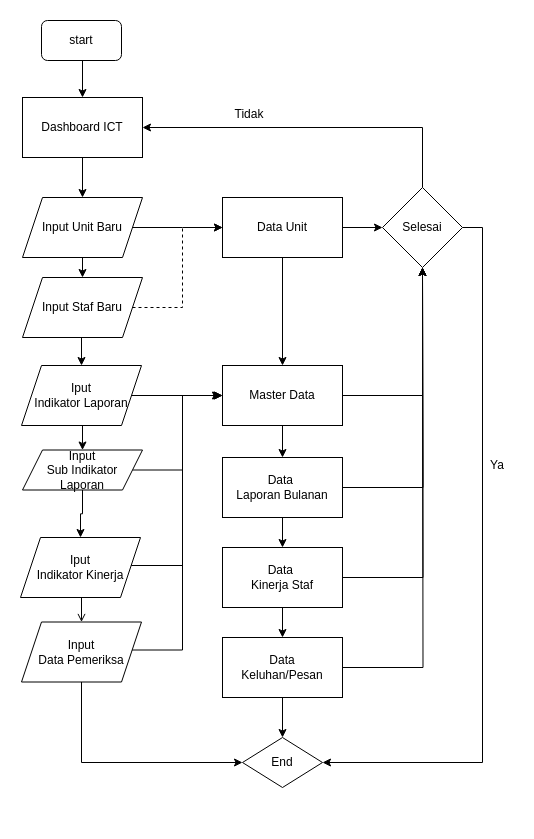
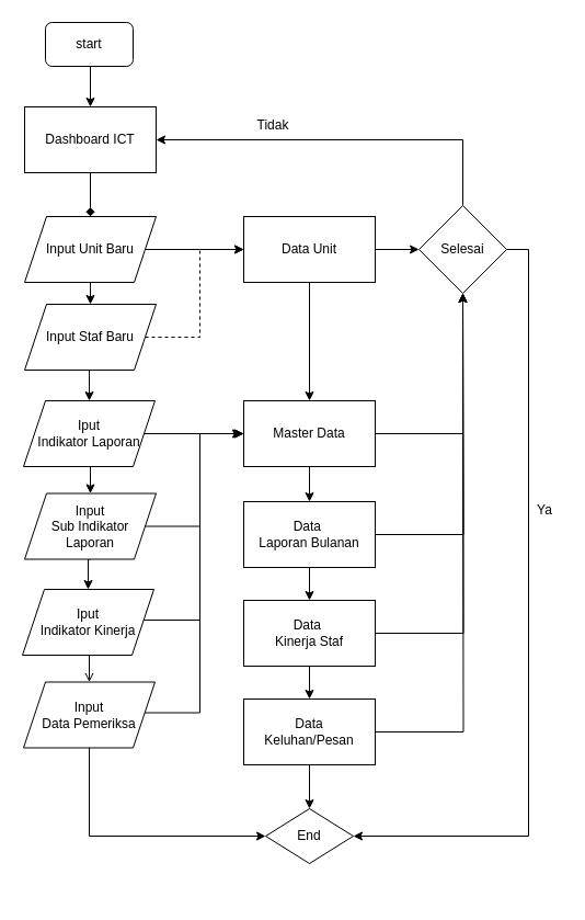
  <mxCell id="0" />
  <mxCell id="1" parent="0" />
  <mxCell id="2" value="" style="group" vertex="1" connectable="0" parent="1"><mxGeometry x="20" y="20" width="492" height="797" as="geometry" /></mxCell>
  <mxCell id="3" style="edgeStyle=orthogonalEdgeStyle;rounded=0;orthogonalLoop=1;jettySize=auto;html=1;exitX=0.5;exitY=1;exitDx=0;exitDy=0;entryX=0.5;entryY=0;entryDx=0;entryDy=0;" edge="1" parent="2" source="4" target="6"><mxGeometry relative="1" as="geometry" /></mxCell>
  <mxCell id="4" value="start" style="rounded=1;whiteSpace=wrap;html=1;" vertex="1" parent="2"><mxGeometry x="21" width="80" height="40" as="geometry" /></mxCell>
- <mxCell id="5" style="edgeStyle=orthogonalEdgeStyle;rounded=0;orthogonalLoop=1;jettySize=auto;html=1;exitX=0.5;exitY=1;exitDx=0;exitDy=0;entryX=0.5;entryY=0;entryDx=0;entryDy=0;" edge="1" parent="2" source="6" target="9"><mxGeometry relative="1" as="geometry" /></mxCell>
+ <mxCell id="5" style="edgeStyle=orthogonalEdgeStyle;rounded=0;orthogonalLoop=1;jettySize=auto;html=1;exitX=0.5;exitY=1;exitDx=0;exitDy=0;entryX=0.5;entryY=0;entryDx=0;entryDy=0;endArrow=diamond;" edge="1" parent="2" source="6" target="9"><mxGeometry relative="1" as="geometry" /></mxCell>
  <mxCell id="6" value="Dashboard ICT" style="rounded=0;whiteSpace=wrap;html=1;" vertex="1" parent="2"><mxGeometry x="2" y="77" width="120" height="60" as="geometry" /></mxCell>
  <mxCell id="7" style="edgeStyle=orthogonalEdgeStyle;rounded=0;orthogonalLoop=1;jettySize=auto;html=1;exitX=0.5;exitY=1;exitDx=0;exitDy=0;entryX=0.5;entryY=0;entryDx=0;entryDy=0;" edge="1" parent="2" source="9" target="12"><mxGeometry relative="1" as="geometry" /></mxCell>
  <mxCell id="8" style="edgeStyle=orthogonalEdgeStyle;rounded=0;orthogonalLoop=1;jettySize=auto;html=1;exitX=1;exitY=0.5;exitDx=0;exitDy=0;" edge="1" parent="2" source="9"><mxGeometry relative="1" as="geometry"><mxPoint x="202" y="207" as="targetPoint" /></mxGeometry></mxCell>
  <mxCell id="9" value="Input Unit Baru" style="shape=parallelogram;perimeter=parallelogramPerimeter;whiteSpace=wrap;html=1;fixedSize=1;" vertex="1" parent="2"><mxGeometry x="2" y="177" width="120" height="60" as="geometry" /></mxCell>
  <mxCell id="10" style="edgeStyle=orthogonalEdgeStyle;rounded=0;orthogonalLoop=1;jettySize=auto;html=1;exitX=1;exitY=0.5;exitDx=0;exitDy=0;entryX=0;entryY=0.5;entryDx=0;entryDy=0;dashed=1;" edge="1" parent="2" source="12" target="15"><mxGeometry relative="1" as="geometry" /></mxCell>
  <mxCell id="11" style="edgeStyle=orthogonalEdgeStyle;rounded=0;orthogonalLoop=1;jettySize=auto;html=1;exitX=0.5;exitY=1;exitDx=0;exitDy=0;entryX=0.5;entryY=0;entryDx=0;entryDy=0;" edge="1" parent="2" source="12" target="18"><mxGeometry relative="1" as="geometry" /></mxCell>
  <mxCell id="12" value="Input Staf Baru" style="shape=parallelogram;perimeter=parallelogramPerimeter;whiteSpace=wrap;html=1;fixedSize=1;" vertex="1" parent="2"><mxGeometry x="2" y="257" width="120" height="60" as="geometry" /></mxCell>
  <mxCell id="13" style="edgeStyle=orthogonalEdgeStyle;rounded=0;orthogonalLoop=1;jettySize=auto;html=1;exitX=1;exitY=0.5;exitDx=0;exitDy=0;entryX=0;entryY=0.5;entryDx=0;entryDy=0;" edge="1" parent="2" source="15" target="32"><mxGeometry relative="1" as="geometry" /></mxCell>
  <mxCell id="14" style="edgeStyle=orthogonalEdgeStyle;rounded=0;orthogonalLoop=1;jettySize=auto;html=1;exitX=0.5;exitY=1;exitDx=0;exitDy=0;entryX=0.5;entryY=0;entryDx=0;entryDy=0;" edge="1" parent="2" source="15" target="30"><mxGeometry relative="1" as="geometry" /></mxCell>
  <mxCell id="15" value="Data Unit" style="rounded=0;whiteSpace=wrap;html=1;" vertex="1" parent="2"><mxGeometry x="202" y="177" width="120" height="60" as="geometry" /></mxCell>
  <mxCell id="16" style="edgeStyle=orthogonalEdgeStyle;rounded=0;orthogonalLoop=1;jettySize=auto;html=1;exitX=0.5;exitY=1;exitDx=0;exitDy=0;entryX=0.5;entryY=0;entryDx=0;entryDy=0;" edge="1" parent="2" source="18" target="21"><mxGeometry relative="1" as="geometry" /></mxCell>
  <mxCell id="17" style="edgeStyle=orthogonalEdgeStyle;rounded=0;orthogonalLoop=1;jettySize=auto;html=1;exitX=1;exitY=0.5;exitDx=0;exitDy=0;" edge="1" parent="2" source="18" target="30"><mxGeometry relative="1" as="geometry" /></mxCell>
  <mxCell id="18" value="Iput&lt;div&gt;Indikator Laporan&lt;/div&gt;" style="shape=parallelogram;perimeter=parallelogramPerimeter;whiteSpace=wrap;html=1;fixedSize=1;" vertex="1" parent="2"><mxGeometry x="1" y="345" width="120" height="60" as="geometry" /></mxCell>
  <mxCell id="19" style="edgeStyle=orthogonalEdgeStyle;rounded=0;orthogonalLoop=1;jettySize=auto;html=1;exitX=0.5;exitY=1;exitDx=0;exitDy=0;entryX=0.5;entryY=0;entryDx=0;entryDy=0;" edge="1" parent="2" source="21" target="24"><mxGeometry relative="1" as="geometry" /></mxCell>
  <mxCell id="20" style="edgeStyle=orthogonalEdgeStyle;rounded=0;orthogonalLoop=1;jettySize=auto;html=1;exitX=1;exitY=0.5;exitDx=0;exitDy=0;entryX=0;entryY=0.5;entryDx=0;entryDy=0;" edge="1" parent="2" source="21" target="30"><mxGeometry relative="1" as="geometry" /></mxCell>
- <mxCell id="21" value="Input&lt;div&gt;Sub Indikator Laporan&lt;/div&gt;" style="shape=parallelogram;perimeter=parallelogramPerimeter;whiteSpace=wrap;html=1;fixedSize=1;" vertex="1" parent="2"><mxGeometry x="2" y="429.5" width="120" height="40" as="geometry" /></mxCell>
+ <mxCell id="21" value="Input&lt;div&gt;Sub Indikator Laporan&lt;/div&gt;" style="shape=parallelogram;perimeter=parallelogramPerimeter;whiteSpace=wrap;html=1;fixedSize=1;" vertex="1" parent="2"><mxGeometry x="2" y="429.5" width="120" height="60" as="geometry" /></mxCell>
  <mxCell id="22" style="edgeStyle=orthogonalEdgeStyle;rounded=0;orthogonalLoop=1;jettySize=auto;html=1;exitX=0.5;exitY=1;exitDx=0;exitDy=0;entryX=0.5;entryY=0;entryDx=0;entryDy=0;endArrow=open;" edge="1" parent="2" source="24" target="27"><mxGeometry relative="1" as="geometry" /></mxCell>
  <mxCell id="23" style="edgeStyle=orthogonalEdgeStyle;rounded=0;orthogonalLoop=1;jettySize=auto;html=1;exitX=1;exitY=0.5;exitDx=0;exitDy=0;" edge="1" parent="2"><mxGeometry relative="1" as="geometry"><mxPoint x="201" y="375" as="targetPoint" /><mxPoint x="109" y="545" as="sourcePoint" /><Array as="points"><mxPoint x="162" y="545" /></Array></mxGeometry></mxCell>
  <mxCell id="24" value="Iput&lt;div&gt;Indikator Kinerja&lt;/div&gt;" style="shape=parallelogram;perimeter=parallelogramPerimeter;whiteSpace=wrap;html=1;fixedSize=1;" vertex="1" parent="2"><mxGeometry y="517" width="120" height="60" as="geometry" /></mxCell>
  <mxCell id="25" style="edgeStyle=orthogonalEdgeStyle;rounded=0;orthogonalLoop=1;jettySize=auto;html=1;exitX=1;exitY=0.5;exitDx=0;exitDy=0;entryX=0;entryY=0.5;entryDx=0;entryDy=0;" edge="1" parent="2"><mxGeometry relative="1" as="geometry"><mxPoint x="200" y="375" as="targetPoint" /><mxPoint x="110" y="629.5" as="sourcePoint" /><Array as="points"><mxPoint x="162" y="630" /><mxPoint x="162" y="375" /></Array></mxGeometry></mxCell>
  <mxCell id="26" style="edgeStyle=orthogonalEdgeStyle;rounded=0;orthogonalLoop=1;jettySize=auto;html=1;exitX=0.5;exitY=1;exitDx=0;exitDy=0;entryX=0;entryY=0.5;entryDx=0;entryDy=0;" edge="1" parent="2" source="27" target="42"><mxGeometry relative="1" as="geometry" /></mxCell>
  <mxCell id="27" value="Input&lt;div&gt;Data Pemeriksa&lt;/div&gt;" style="shape=parallelogram;perimeter=parallelogramPerimeter;whiteSpace=wrap;html=1;fixedSize=1;" vertex="1" parent="2"><mxGeometry x="1" y="601.5" width="120" height="60" as="geometry" /></mxCell>
  <mxCell id="28" style="edgeStyle=orthogonalEdgeStyle;rounded=0;orthogonalLoop=1;jettySize=auto;html=1;exitX=0.5;exitY=1;exitDx=0;exitDy=0;entryX=0.5;entryY=0;entryDx=0;entryDy=0;" edge="1" parent="2" source="30" target="35"><mxGeometry relative="1" as="geometry" /></mxCell>
  <mxCell id="29" style="edgeStyle=orthogonalEdgeStyle;rounded=0;orthogonalLoop=1;jettySize=auto;html=1;exitX=1;exitY=0.5;exitDx=0;exitDy=0;entryX=0.5;entryY=1;entryDx=0;entryDy=0;" edge="1" parent="2" source="30" target="32"><mxGeometry relative="1" as="geometry" /></mxCell>
  <mxCell id="30" value="Master Data" style="rounded=0;whiteSpace=wrap;html=1;" vertex="1" parent="2"><mxGeometry x="202" y="345" width="120" height="60" as="geometry" /></mxCell>
  <mxCell id="31" style="edgeStyle=orthogonalEdgeStyle;rounded=0;orthogonalLoop=1;jettySize=auto;html=1;exitX=1;exitY=0.5;exitDx=0;exitDy=0;entryX=1;entryY=0.5;entryDx=0;entryDy=0;" edge="1" parent="2" source="32" target="42"><mxGeometry relative="1" as="geometry" /></mxCell>
  <mxCell id="32" value="Selesai" style="rhombus;whiteSpace=wrap;html=1;" vertex="1" parent="2"><mxGeometry x="362" y="167" width="80" height="80" as="geometry" /></mxCell>
  <mxCell id="33" style="edgeStyle=orthogonalEdgeStyle;rounded=0;orthogonalLoop=1;jettySize=auto;html=1;exitX=0.5;exitY=1;exitDx=0;exitDy=0;entryX=0.5;entryY=0;entryDx=0;entryDy=0;" edge="1" parent="2" source="35" target="38"><mxGeometry relative="1" as="geometry" /></mxCell>
  <mxCell id="34" style="edgeStyle=orthogonalEdgeStyle;rounded=0;orthogonalLoop=1;jettySize=auto;html=1;exitX=1;exitY=0.5;exitDx=0;exitDy=0;" edge="1" parent="2" source="35"><mxGeometry relative="1" as="geometry"><mxPoint x="402" y="247" as="targetPoint" /></mxGeometry></mxCell>
  <mxCell id="35" value="Data&amp;nbsp;&lt;div&gt;Laporan Bulanan&lt;/div&gt;" style="rounded=0;whiteSpace=wrap;html=1;" vertex="1" parent="2"><mxGeometry x="202" y="437" width="120" height="60" as="geometry" /></mxCell>
  <mxCell id="36" style="edgeStyle=orthogonalEdgeStyle;rounded=0;orthogonalLoop=1;jettySize=auto;html=1;exitX=0.5;exitY=1;exitDx=0;exitDy=0;entryX=0.5;entryY=0;entryDx=0;entryDy=0;" edge="1" parent="2" source="38" target="41"><mxGeometry relative="1" as="geometry" /></mxCell>
  <mxCell id="37" style="edgeStyle=orthogonalEdgeStyle;rounded=0;orthogonalLoop=1;jettySize=auto;html=1;exitX=1;exitY=0.5;exitDx=0;exitDy=0;" edge="1" parent="2" source="38"><mxGeometry relative="1" as="geometry"><mxPoint x="402" y="247.0" as="targetPoint" /></mxGeometry></mxCell>
  <mxCell id="38" value="Data&amp;nbsp;&lt;div&gt;Kinerja Staf&lt;/div&gt;" style="rounded=0;whiteSpace=wrap;html=1;" vertex="1" parent="2"><mxGeometry x="202" y="527" width="120" height="60" as="geometry" /></mxCell>
  <mxCell id="39" style="edgeStyle=orthogonalEdgeStyle;rounded=0;orthogonalLoop=1;jettySize=auto;html=1;exitX=0.5;exitY=1;exitDx=0;exitDy=0;entryX=0.5;entryY=0;entryDx=0;entryDy=0;" edge="1" parent="2" source="41" target="42"><mxGeometry relative="1" as="geometry" /></mxCell>
  <mxCell id="40" style="edgeStyle=orthogonalEdgeStyle;rounded=0;orthogonalLoop=1;jettySize=auto;html=1;exitX=1;exitY=0.5;exitDx=0;exitDy=0;" edge="1" parent="2" source="41"><mxGeometry relative="1" as="geometry"><mxPoint x="402" y="247.0" as="targetPoint" /></mxGeometry></mxCell>
  <mxCell id="41" value="Data&lt;div&gt;Keluhan/Pesan&lt;/div&gt;" style="rounded=0;whiteSpace=wrap;html=1;" vertex="1" parent="2"><mxGeometry x="202" y="617" width="120" height="60" as="geometry" /></mxCell>
  <mxCell id="42" value="End" style="rhombus;whiteSpace=wrap;html=1;" vertex="1" parent="2"><mxGeometry x="222" y="717" width="80" height="50" as="geometry" /></mxCell>
  <mxCell id="43" value="" style="edgeStyle=orthogonalEdgeStyle;rounded=0;orthogonalLoop=1;jettySize=auto;html=1;exitX=0.5;exitY=0;exitDx=0;exitDy=0;entryX=1;entryY=0.5;entryDx=0;entryDy=0;" edge="1" parent="2" source="32" target="6"><mxGeometry relative="1" as="geometry"><mxPoint x="402" y="167" as="sourcePoint" /><mxPoint x="262" y="108" as="targetPoint" /></mxGeometry></mxCell>
  <mxCell id="44" value="Ya" style="text;html=1;align=center;verticalAlign=middle;whiteSpace=wrap;rounded=0;" vertex="1" parent="2"><mxGeometry x="462" y="429.5" width="30" height="30" as="geometry" /></mxCell>
  <mxCell id="45" value="Tidak" style="text;html=1;align=center;verticalAlign=middle;whiteSpace=wrap;rounded=0;" vertex="1" parent="2"><mxGeometry x="214" y="79" width="30" height="30" as="geometry" /></mxCell>
